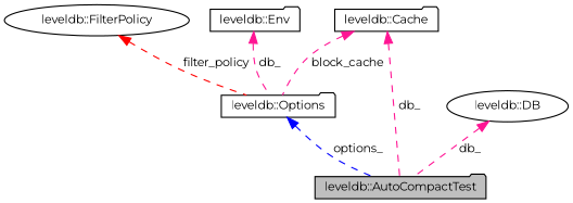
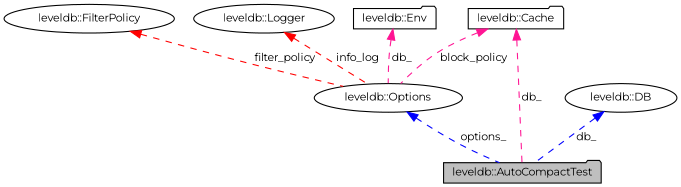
  digraph {
    fontname=Montserrat
    node [color=black fillcolor=white fontname=Montserrat fontsize=10 shape=ellipse style=filled]
    edge [color=deeppink dir=back fontname=Montserrat fontsize=10 labelfontname=Helvetica labelfontsize=10 style=dashed]
    n1 [fillcolor=grey75 fontcolor=black height=0.2 label="leveldb::AutoCompactTest" shape=folder width=0.4]
-   n2 [height=0.2 label="leveldb::Options" shape=folder width=0.4]
+   n2 [height=0.2 label="leveldb::Options" width=0.4]
    n3 [height=0.2 label="leveldb::FilterPolicy" width=0.4]
+   n4 [height=0.2 label="leveldb::Logger" width=0.4]
    n5 [height=0.2 label="leveldb::Env" shape=folder width=0.4]
    n6 [height=0.2 label="leveldb::Cache" shape=folder width=0.4]
    n7 [height=0.2 label="leveldb::DB" width=0.4]
    n2 -> n1 [color=blue label=" options_"]
    n3 -> n2 [color=red label=" filter_policy"]
+   n4 -> n2 [color=red label=" info_log"]
    n5 -> n2 [label=" db_"]
    n6 -> n1 [label=" db_"]
-   n6 -> n2 [label=" block_cache"]
-   n7 -> n1 [label=" db_"]
+   n6 -> n2 [label=" block_policy"]
+   n7 -> n1 [color=blue label=" db_"]
  }
